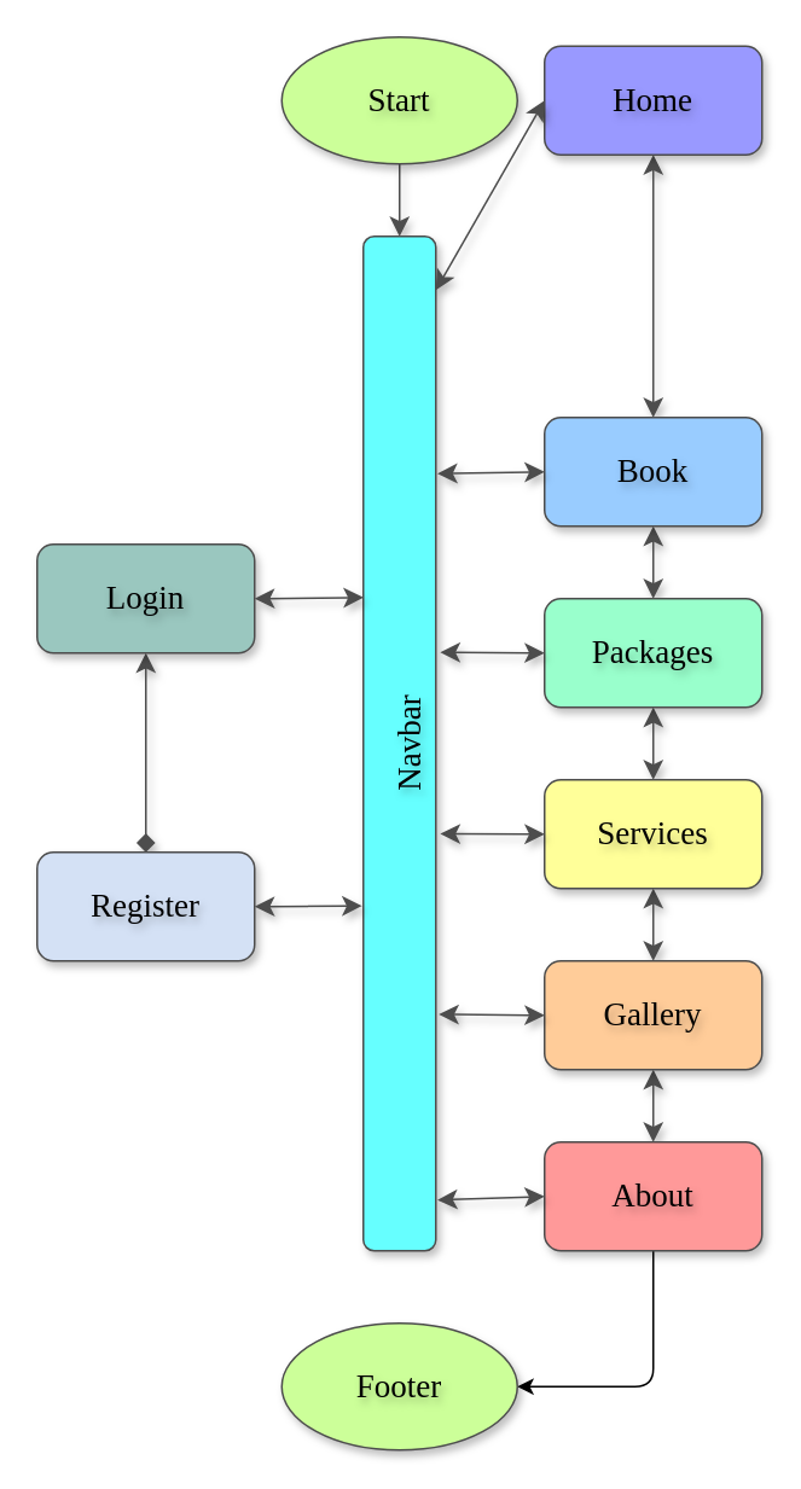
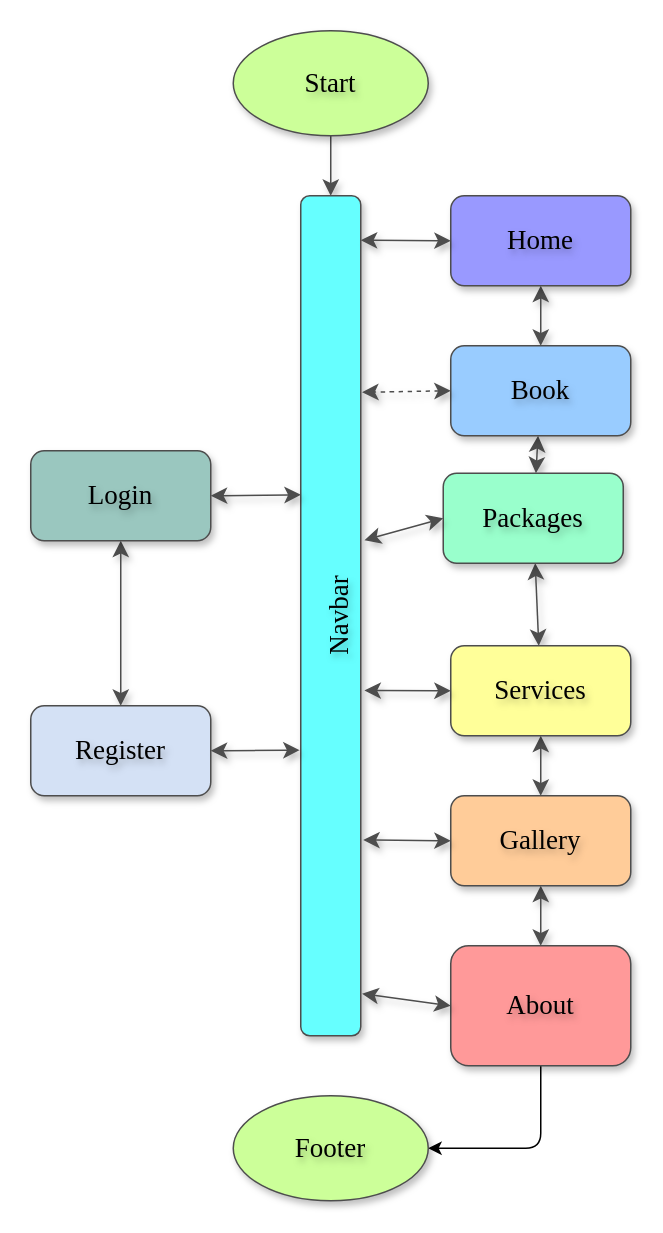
  <mxCell id="0" />
  <mxCell id="1" parent="0" />
  <mxCell id="2" style="edgeStyle=none;curved=1;rounded=1;orthogonalLoop=1;jettySize=auto;html=1;exitX=0.5;exitY=1;exitDx=0;exitDy=0;entryX=0.5;entryY=0;entryDx=0;entryDy=0;fontSize=18;startSize=8;endSize=8;labelBackgroundColor=none;strokeColor=#4D4D4D;fontColor=#000000;shadow=1;fontFamily=Verdana;labelBorderColor=none;textShadow=1;fontStyle=0;horizontal=1;" edge="1" parent="1" source="3" target="16"><mxGeometry relative="1" as="geometry" /></mxCell>
  <mxCell id="3" value="Start" style="ellipse;html=1;labelBackgroundColor=none;fillColor=#CCFF99;strokeColor=#4D4D4D;fontColor=#000000;rounded=1;shadow=1;fontFamily=Verdana;fontSize=18;labelBorderColor=none;textShadow=1;whiteSpace=wrap;fontStyle=0;horizontal=1;labelPosition=center;verticalLabelPosition=middle;align=center;verticalAlign=middle;" vertex="1" parent="1"><mxGeometry x="155" y="20" width="130" height="70" as="geometry" /></mxCell>
  <mxCell id="4" style="edgeStyle=none;curved=1;rounded=1;orthogonalLoop=1;jettySize=auto;html=1;exitX=0.5;exitY=1;exitDx=0;exitDy=0;entryX=0.5;entryY=0;entryDx=0;entryDy=0;fontSize=18;startSize=8;endSize=8;startArrow=classic;startFill=1;labelBackgroundColor=none;strokeColor=#4D4D4D;fontColor=#000000;shadow=1;fontFamily=Verdana;labelBorderColor=none;textShadow=1;fontStyle=0;horizontal=1;" edge="1" parent="1" source="5" target="7"><mxGeometry relative="1" as="geometry" /></mxCell>
- <mxCell id="5" value="Home" style="rounded=1;html=1;labelBackgroundColor=none;fillColor=#9999FF;strokeColor=#4D4D4D;fontColor=#000000;shadow=1;fontFamily=Verdana;fontSize=18;labelBorderColor=none;textShadow=1;whiteSpace=wrap;fontStyle=0;horizontal=1;" vertex="1" parent="1"><mxGeometry x="300" y="25" width="120" height="60" as="geometry" /></mxCell>
+ <mxCell id="5" value="Home" style="rounded=1;html=1;labelBackgroundColor=none;fillColor=#9999FF;strokeColor=#4D4D4D;fontColor=#000000;shadow=1;fontFamily=Verdana;fontSize=18;labelBorderColor=none;textShadow=1;whiteSpace=wrap;fontStyle=0;horizontal=1;" vertex="1" parent="1"><mxGeometry x="300" y="130" width="120" height="60" as="geometry" /></mxCell>
  <mxCell id="6" value="" style="edgeStyle=none;curved=1;rounded=1;orthogonalLoop=1;jettySize=auto;html=1;fontSize=18;startSize=8;endSize=8;startArrow=classic;startFill=1;labelBackgroundColor=none;strokeColor=#4D4D4D;fontColor=#000000;shadow=1;fontFamily=Verdana;labelBorderColor=none;textShadow=1;fontStyle=0;horizontal=1;" edge="1" parent="1" source="7" target="9"><mxGeometry relative="1" as="geometry" /></mxCell>
  <mxCell id="7" value="Book" style="rounded=1;html=1;labelBackgroundColor=none;fillColor=#99CCFF;strokeColor=#4D4D4D;fontColor=#000000;shadow=1;fontFamily=Verdana;fontSize=18;labelBorderColor=none;textShadow=1;whiteSpace=wrap;fontStyle=0;horizontal=1;" vertex="1" parent="1"><mxGeometry x="300" y="230" width="120" height="60" as="geometry" /></mxCell>
  <mxCell id="8" value="" style="edgeStyle=none;curved=1;rounded=1;orthogonalLoop=1;jettySize=auto;html=1;fontSize=18;startSize=8;endSize=8;startArrow=classic;startFill=1;labelBackgroundColor=none;strokeColor=#4D4D4D;fontColor=#000000;shadow=1;fontFamily=Verdana;labelBorderColor=none;textShadow=1;fontStyle=0;horizontal=1;" edge="1" parent="1" source="9" target="11"><mxGeometry relative="1" as="geometry" /></mxCell>
- <mxCell id="9" value="Packages" style="html=1;rounded=1;labelBackgroundColor=none;fillColor=#99FFCC;strokeColor=#4D4D4D;fontColor=#000000;shadow=1;fontFamily=Verdana;fontSize=18;labelBorderColor=none;textShadow=1;whiteSpace=wrap;fontStyle=0;horizontal=1;" vertex="1" parent="1"><mxGeometry x="300" y="330" width="120" height="60" as="geometry" /></mxCell>
+ <mxCell id="9" value="Packages" style="html=1;rounded=1;labelBackgroundColor=none;fillColor=#99FFCC;strokeColor=#4D4D4D;fontColor=#000000;shadow=1;fontFamily=Verdana;fontSize=18;labelBorderColor=none;textShadow=1;whiteSpace=wrap;fontStyle=0;horizontal=1;" vertex="1" parent="1"><mxGeometry x="295" y="315" width="120" height="60" as="geometry" /></mxCell>
  <mxCell id="10" value="" style="edgeStyle=none;curved=1;rounded=1;orthogonalLoop=1;jettySize=auto;html=1;fontSize=18;startSize=8;endSize=8;startArrow=classic;startFill=1;labelBackgroundColor=none;strokeColor=#4D4D4D;fontColor=#000000;shadow=1;fontFamily=Verdana;labelBorderColor=none;textShadow=1;fontStyle=0;horizontal=1;" edge="1" parent="1" source="11" target="13"><mxGeometry relative="1" as="geometry" /></mxCell>
  <mxCell id="11" value="Services" style="html=1;rounded=1;labelBackgroundColor=none;fillColor=#FFFF99;strokeColor=#4D4D4D;fontColor=#000000;shadow=1;fontFamily=Verdana;fontSize=18;labelBorderColor=none;textShadow=1;whiteSpace=wrap;fontStyle=0;horizontal=1;" vertex="1" parent="1"><mxGeometry x="300" y="430" width="120" height="60" as="geometry" /></mxCell>
  <mxCell id="12" value="" style="edgeStyle=none;curved=1;rounded=1;orthogonalLoop=1;jettySize=auto;html=1;fontSize=18;startSize=8;endSize=8;startArrow=classic;startFill=1;labelBackgroundColor=none;strokeColor=#4D4D4D;fontColor=#000000;shadow=1;fontFamily=Verdana;labelBorderColor=none;textShadow=1;fontStyle=0;horizontal=1;" edge="1" parent="1" source="13" target="15"><mxGeometry relative="1" as="geometry" /></mxCell>
  <mxCell id="13" value="Gallery" style="html=1;rounded=1;labelBackgroundColor=none;fillColor=#FFCC99;strokeColor=#4D4D4D;fontColor=#000000;shadow=1;fontFamily=Verdana;fontSize=18;labelBorderColor=none;textShadow=1;whiteSpace=wrap;fontStyle=0;horizontal=1;" vertex="1" parent="1"><mxGeometry x="300" y="530" width="120" height="60" as="geometry" /></mxCell>
  <mxCell id="14" style="edgeStyle=orthogonalEdgeStyle;rounded=1;orthogonalLoop=1;jettySize=auto;html=1;exitX=0.5;exitY=1;exitDx=0;exitDy=0;entryX=1;entryY=0.5;entryDx=0;entryDy=0;" edge="1" parent="1" source="15" target="28"><mxGeometry relative="1" as="geometry" /></mxCell>
- <mxCell id="15" value="About" style="html=1;rounded=1;labelBackgroundColor=none;fillColor=#FF9999;strokeColor=#4D4D4D;fontColor=#000000;shadow=1;fontFamily=Verdana;fontSize=18;labelBorderColor=none;textShadow=1;whiteSpace=wrap;fontStyle=0;horizontal=1;" vertex="1" parent="1"><mxGeometry x="300" y="630" width="120" height="60" as="geometry" /></mxCell>
+ <mxCell id="15" value="About" style="html=1;rounded=1;labelBackgroundColor=none;fillColor=#FF9999;strokeColor=#4D4D4D;fontColor=#000000;shadow=1;fontFamily=Verdana;fontSize=18;labelBorderColor=none;textShadow=1;whiteSpace=wrap;fontStyle=0;horizontal=1;" vertex="1" parent="1"><mxGeometry x="300" y="630" width="120" height="80" as="geometry" /></mxCell>
  <mxCell id="16" value="&lt;br style=&quot;font-size: 18px;&quot;&gt;Navbar" style="rounded=1;html=1;labelBackgroundColor=none;fillColor=#66FFFF;strokeColor=#4D4D4D;fontColor=#000000;shadow=1;fontFamily=Verdana;fontSize=18;labelBorderColor=none;textShadow=1;whiteSpace=wrap;fontStyle=0;horizontal=0;verticalAlign=bottom;align=center;labelPosition=center;verticalLabelPosition=middle;" vertex="1" parent="1"><mxGeometry x="200" y="130" width="40" height="560" as="geometry" /></mxCell>
  <mxCell id="17" style="edgeStyle=none;curved=1;rounded=1;orthogonalLoop=1;jettySize=auto;html=1;exitX=0;exitY=0.5;exitDx=0;exitDy=0;entryX=1;entryY=0.053;entryDx=0;entryDy=0;entryPerimeter=0;fontSize=18;startSize=8;endSize=8;endArrow=classic;endFill=1;startArrow=classic;startFill=1;labelBackgroundColor=none;strokeColor=#4D4D4D;fontColor=#000000;shadow=1;fontFamily=Verdana;labelBorderColor=none;textShadow=1;fontStyle=0;horizontal=1;" edge="1" parent="1" source="5" target="16"><mxGeometry relative="1" as="geometry" /></mxCell>
- <mxCell id="18" style="edgeStyle=none;curved=1;rounded=1;orthogonalLoop=1;jettySize=auto;html=1;exitX=0;exitY=0.5;exitDx=0;exitDy=0;entryX=1.022;entryY=0.234;entryDx=0;entryDy=0;entryPerimeter=0;fontSize=18;startSize=8;endSize=8;startArrow=classic;startFill=1;labelBackgroundColor=none;strokeColor=#4D4D4D;fontColor=#000000;shadow=1;fontFamily=Verdana;labelBorderColor=none;textShadow=1;fontStyle=0;horizontal=1;" edge="1" parent="1" source="7" target="16"><mxGeometry relative="1" as="geometry" /></mxCell>
+ <mxCell id="18" style="edgeStyle=none;curved=1;rounded=1;orthogonalLoop=1;jettySize=auto;html=1;exitX=0;exitY=0.5;exitDx=0;exitDy=0;entryX=1.022;entryY=0.234;entryDx=0;entryDy=0;entryPerimeter=0;fontSize=18;startSize=8;endSize=8;startArrow=classic;startFill=1;labelBackgroundColor=none;strokeColor=#4D4D4D;fontColor=#000000;shadow=1;fontFamily=Verdana;labelBorderColor=none;textShadow=1;fontStyle=0;horizontal=1;dashed=1;" edge="1" parent="1" source="7" target="16"><mxGeometry relative="1" as="geometry" /></mxCell>
  <mxCell id="19" style="edgeStyle=none;curved=1;rounded=1;orthogonalLoop=1;jettySize=auto;html=1;exitX=0;exitY=0.5;exitDx=0;exitDy=0;entryX=1.061;entryY=0.41;entryDx=0;entryDy=0;entryPerimeter=0;fontSize=18;startSize=8;endSize=8;startArrow=classic;startFill=1;labelBackgroundColor=none;strokeColor=#4D4D4D;fontColor=#000000;shadow=1;fontFamily=Verdana;labelBorderColor=none;textShadow=1;fontStyle=0;horizontal=1;" edge="1" parent="1" source="9" target="16"><mxGeometry relative="1" as="geometry" /></mxCell>
  <mxCell id="20" style="edgeStyle=none;curved=1;rounded=1;orthogonalLoop=1;jettySize=auto;html=1;exitX=0;exitY=0.5;exitDx=0;exitDy=0;entryX=1.061;entryY=0.589;entryDx=0;entryDy=0;entryPerimeter=0;fontSize=18;startSize=8;endSize=8;startArrow=classic;startFill=1;labelBackgroundColor=none;strokeColor=#4D4D4D;fontColor=#000000;shadow=1;fontFamily=Verdana;labelBorderColor=none;textShadow=1;fontStyle=0;horizontal=1;" edge="1" parent="1" source="11" target="16"><mxGeometry relative="1" as="geometry" /></mxCell>
  <mxCell id="21" style="edgeStyle=none;curved=1;rounded=1;orthogonalLoop=1;jettySize=auto;html=1;exitX=0;exitY=0.5;exitDx=0;exitDy=0;entryX=1.041;entryY=0.767;entryDx=0;entryDy=0;entryPerimeter=0;fontSize=18;startSize=8;endSize=8;startArrow=classic;startFill=1;labelBackgroundColor=none;strokeColor=#4D4D4D;fontColor=#000000;shadow=1;fontFamily=Verdana;labelBorderColor=none;textShadow=1;fontStyle=0;horizontal=1;" edge="1" parent="1" source="13" target="16"><mxGeometry relative="1" as="geometry" /></mxCell>
  <mxCell id="22" style="edgeStyle=none;curved=1;rounded=1;orthogonalLoop=1;jettySize=auto;html=1;exitX=0;exitY=0.5;exitDx=0;exitDy=0;entryX=1.022;entryY=0.95;entryDx=0;entryDy=0;entryPerimeter=0;fontSize=18;startSize=8;endSize=8;startArrow=classic;startFill=1;labelBackgroundColor=none;strokeColor=#4D4D4D;fontColor=#000000;shadow=1;fontFamily=Verdana;labelBorderColor=none;textShadow=1;fontStyle=0;horizontal=1;" edge="1" parent="1" source="15" target="16"><mxGeometry relative="1" as="geometry" /></mxCell>
- <mxCell id="23" value="" style="edgeStyle=none;curved=1;rounded=1;orthogonalLoop=1;jettySize=auto;html=1;fontSize=18;startSize=8;endSize=8;startArrow=classic;startFill=1;labelBackgroundColor=none;strokeColor=#4D4D4D;fontColor=#000000;shadow=1;fontFamily=Verdana;labelBorderColor=none;textShadow=1;fontStyle=0;horizontal=1;endArrow=diamond;" edge="1" parent="1" source="24" target="25"><mxGeometry relative="1" as="geometry" /></mxCell>
+ <mxCell id="23" value="" style="edgeStyle=none;curved=1;rounded=1;orthogonalLoop=1;jettySize=auto;html=1;fontSize=18;startSize=8;endSize=8;startArrow=classic;startFill=1;labelBackgroundColor=none;strokeColor=#4D4D4D;fontColor=#000000;shadow=1;fontFamily=Verdana;labelBorderColor=none;textShadow=1;fontStyle=0;horizontal=1;" edge="1" parent="1" source="24" target="25"><mxGeometry relative="1" as="geometry" /></mxCell>
  <mxCell id="24" value="Login" style="rounded=1;html=1;labelBackgroundColor=none;fillColor=#9AC7BF;strokeColor=#4D4D4D;fontColor=#000000;shadow=1;fontFamily=Verdana;fontSize=18;labelBorderColor=none;textShadow=1;whiteSpace=wrap;fontStyle=0;horizontal=1;" vertex="1" parent="1"><mxGeometry x="20" y="300" width="120" height="60" as="geometry" /></mxCell>
  <mxCell id="25" value="Register" style="html=1;rounded=1;labelBackgroundColor=none;fillColor=#D4E1F5;strokeColor=#4D4D4D;fontColor=#000000;shadow=1;fontFamily=Verdana;fontSize=18;labelBorderColor=none;textShadow=1;whiteSpace=wrap;fontStyle=0;horizontal=1;" vertex="1" parent="1"><mxGeometry x="20" y="470" width="120" height="60" as="geometry" /></mxCell>
  <mxCell id="26" style="edgeStyle=none;curved=1;rounded=1;orthogonalLoop=1;jettySize=auto;html=1;exitX=1;exitY=0.5;exitDx=0;exitDy=0;entryX=0.002;entryY=0.356;entryDx=0;entryDy=0;entryPerimeter=0;fontSize=18;startSize=8;endSize=8;startArrow=classic;startFill=1;labelBackgroundColor=none;strokeColor=#4D4D4D;fontColor=#000000;shadow=1;fontFamily=Verdana;labelBorderColor=none;textShadow=1;fontStyle=0;horizontal=1;" edge="1" parent="1" source="24" target="16"><mxGeometry relative="1" as="geometry" /></mxCell>
  <mxCell id="27" style="edgeStyle=none;curved=1;rounded=1;orthogonalLoop=1;jettySize=auto;html=1;exitX=1;exitY=0.5;exitDx=0;exitDy=0;entryX=-0.018;entryY=0.66;entryDx=0;entryDy=0;entryPerimeter=0;fontSize=18;startSize=8;endSize=8;startArrow=classic;startFill=1;labelBackgroundColor=none;strokeColor=#4D4D4D;fontColor=#000000;shadow=1;fontFamily=Verdana;labelBorderColor=none;textShadow=1;fontStyle=0;horizontal=1;" edge="1" parent="1" source="25" target="16"><mxGeometry relative="1" as="geometry" /></mxCell>
  <mxCell id="28" value="Footer" style="ellipse;html=1;labelBackgroundColor=none;fillColor=#CCFF99;strokeColor=#4D4D4D;fontColor=#000000;rounded=1;shadow=1;fontFamily=Verdana;fontSize=18;labelBorderColor=none;textShadow=1;whiteSpace=wrap;fontStyle=0;horizontal=1;labelPosition=center;verticalLabelPosition=middle;align=center;verticalAlign=middle;" vertex="1" parent="1"><mxGeometry x="155" y="730" width="130" height="70" as="geometry" /></mxCell>
